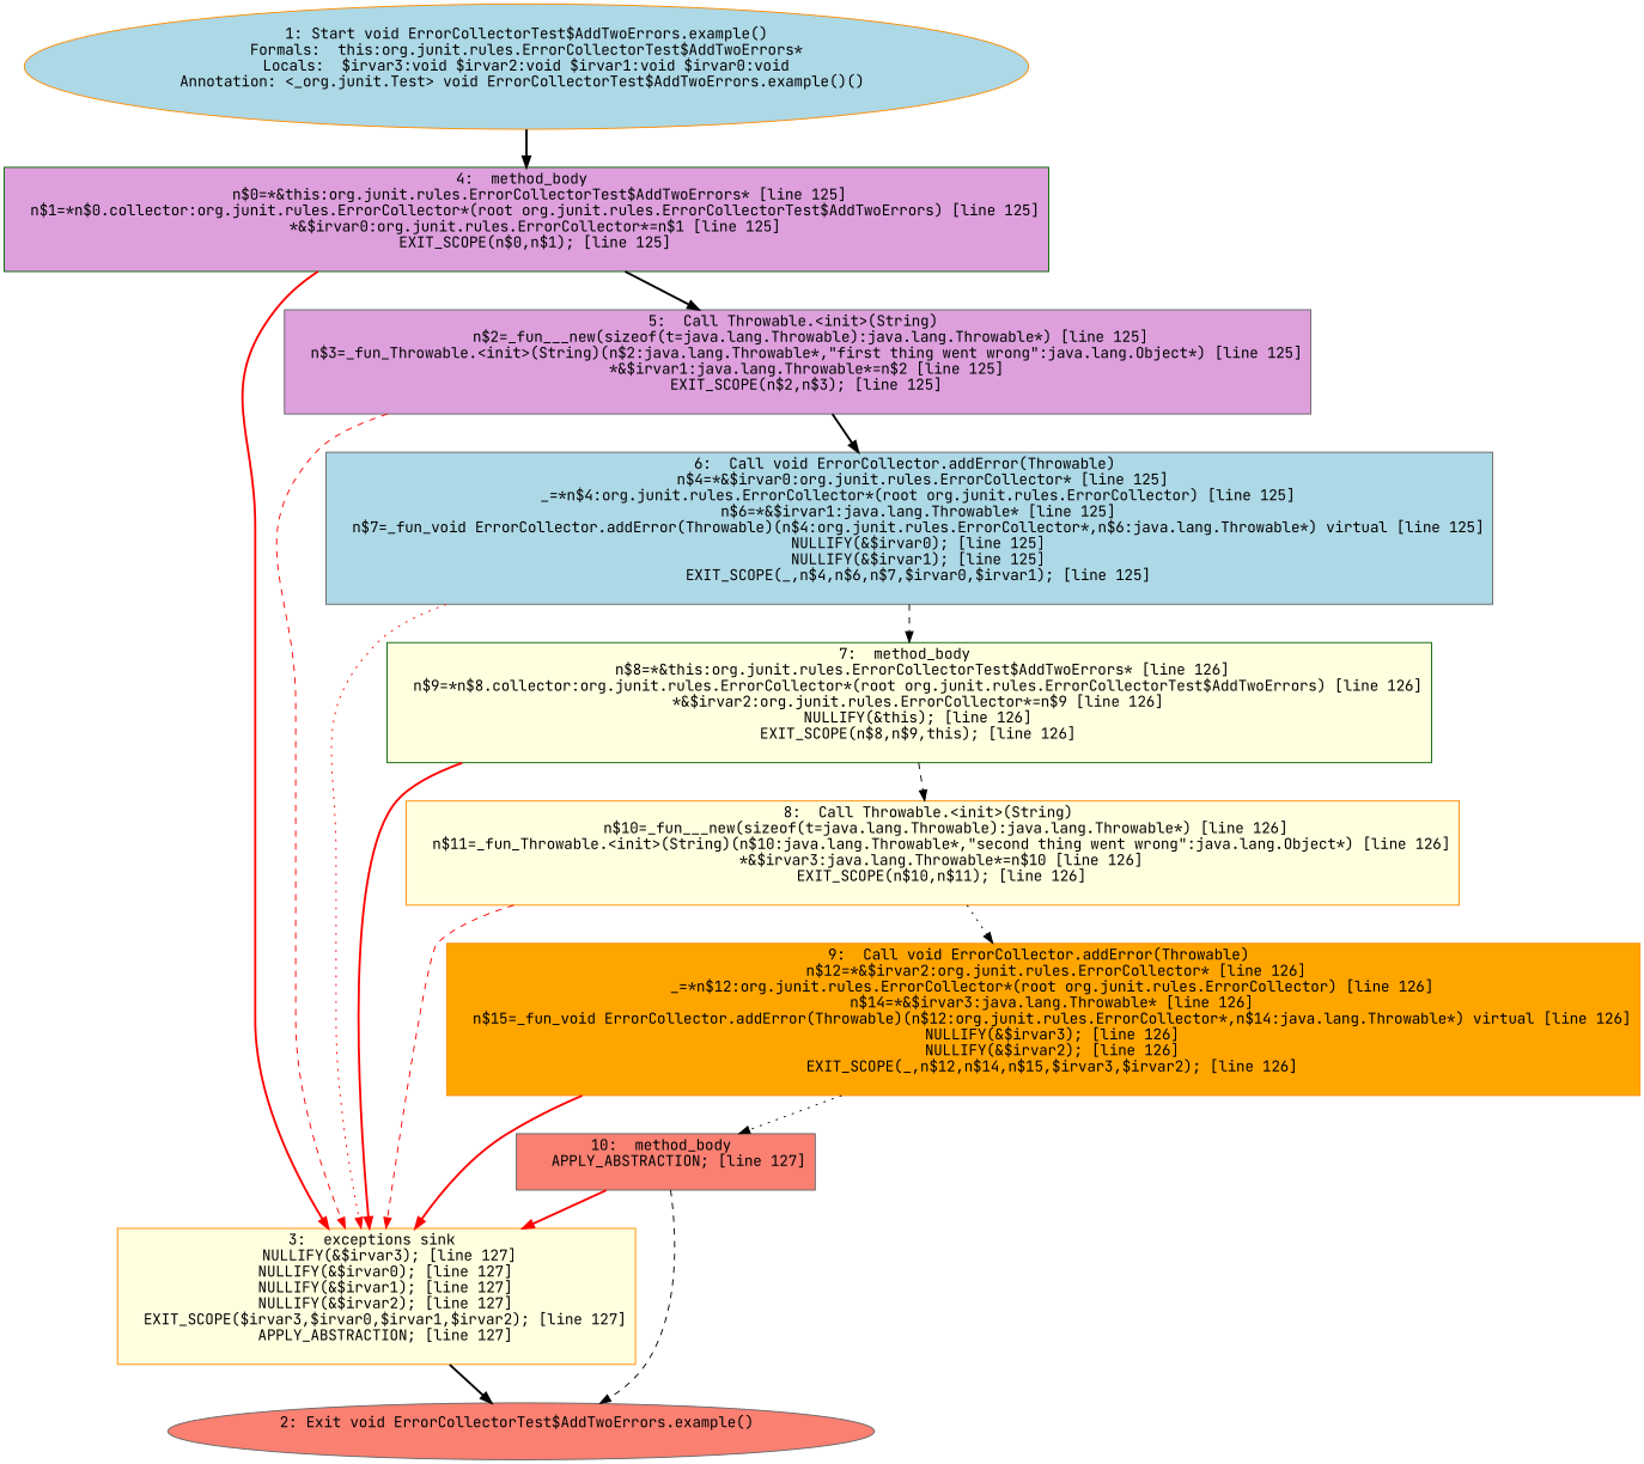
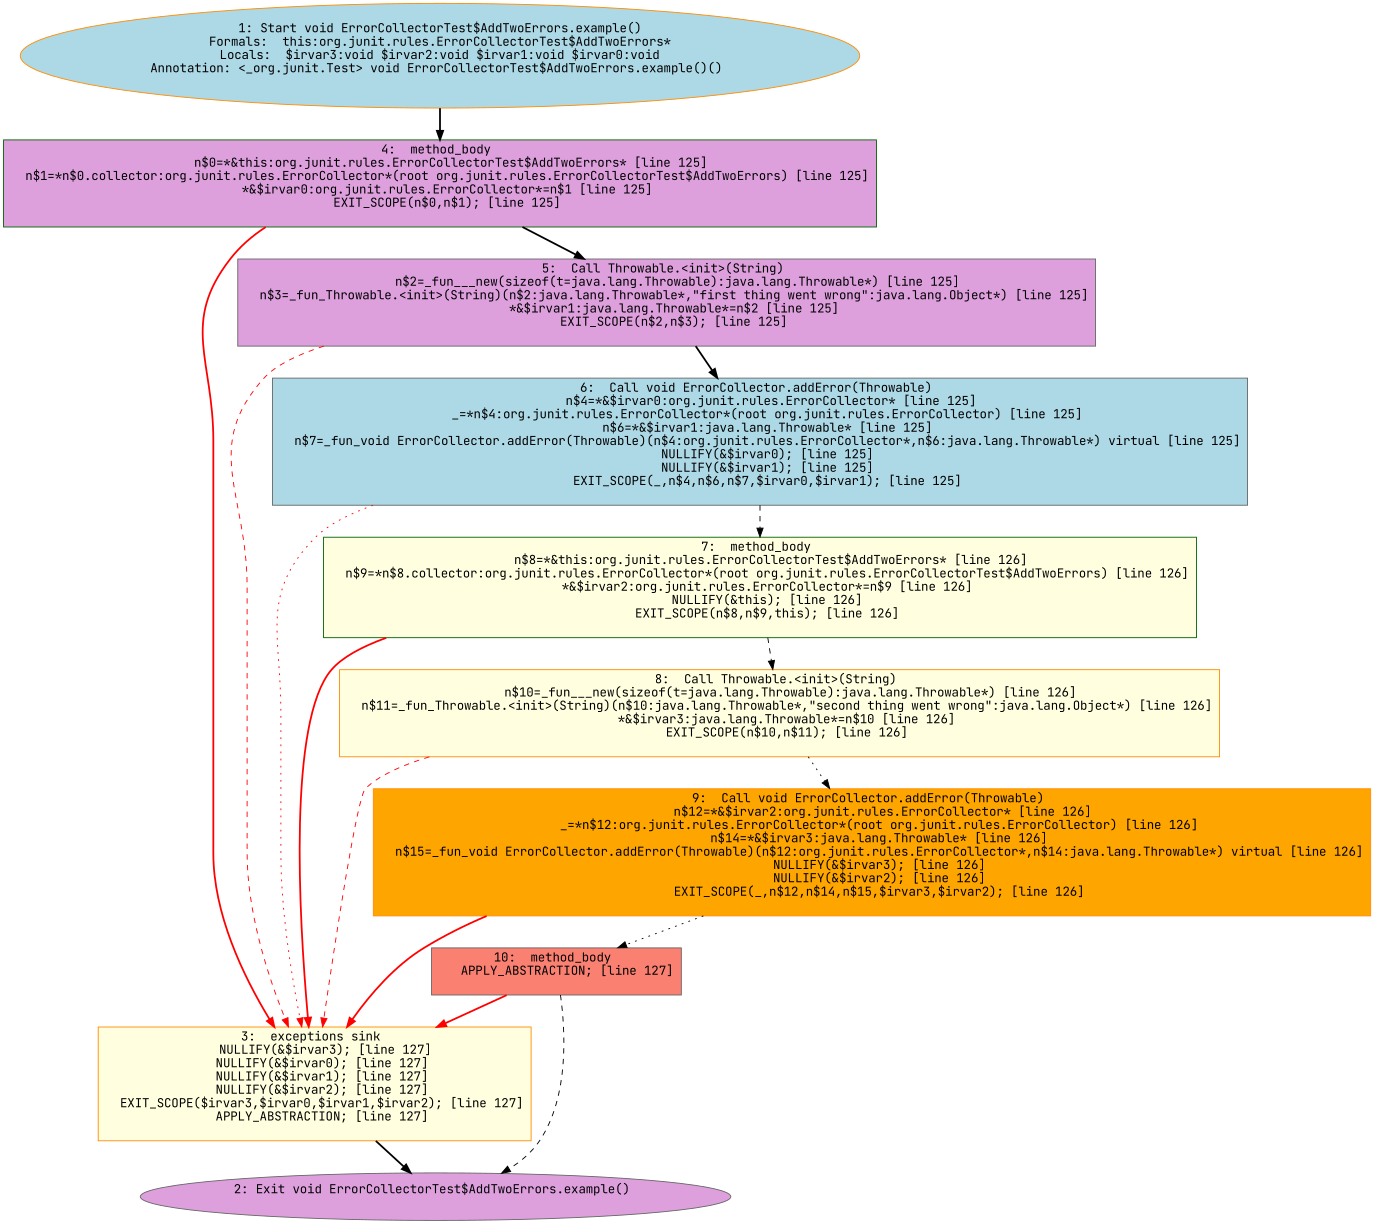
  digraph {
    fontname="JetBrains Mono"
    node [color=darkorange style=filled fillcolor=lightyellow fontname="JetBrains Mono" shape=box]
    edge [style=bold fontname="JetBrains Mono"]
    n1 [label="1: Start void ErrorCollectorTest$AddTwoErrors.example()\nFormals:  this:org.junit.rules.ErrorCollectorTest$AddTwoErrors*\nLocals:  $irvar3:void $irvar2:void $irvar1:void $irvar0:void\nAnnotation: <_org.junit.Test> void ErrorCollectorTest$AddTwoErrors.example()() \n  " fillcolor=lightblue shape=""]
    n2 [label="4:  method_body \n   n$0=*&this:org.junit.rules.ErrorCollectorTest$AddTwoErrors* [line 125]\n  n$1=*n$0.collector:org.junit.rules.ErrorCollector*(root org.junit.rules.ErrorCollectorTest$AddTwoErrors) [line 125]\n  *&$irvar0:org.junit.rules.ErrorCollector*=n$1 [line 125]\n  EXIT_SCOPE(n$0,n$1); [line 125]\n " fillcolor=plum color=darkgreen]
    n3 [label="3:  exceptions sink \n   NULLIFY(&$irvar3); [line 127]\n  NULLIFY(&$irvar0); [line 127]\n  NULLIFY(&$irvar1); [line 127]\n  NULLIFY(&$irvar2); [line 127]\n  EXIT_SCOPE($irvar3,$irvar0,$irvar1,$irvar2); [line 127]\n  APPLY_ABSTRACTION; [line 127]\n "]
    n4 [label="5:  Call Throwable.<init>(String) \n   n$2=_fun___new(sizeof(t=java.lang.Throwable):java.lang.Throwable*) [line 125]\n  n$3=_fun_Throwable.<init>(String)(n$2:java.lang.Throwable*,\"first thing went wrong\":java.lang.Object*) [line 125]\n  *&$irvar1:java.lang.Throwable*=n$2 [line 125]\n  EXIT_SCOPE(n$2,n$3); [line 125]\n " fillcolor=plum color=gray40]
-   n5 [color=gray40 label="2: Exit void ErrorCollectorTest$AddTwoErrors.example() \n  " fillcolor=salmon shape=""]
+   n5 [color=gray40 label="2: Exit void ErrorCollectorTest$AddTwoErrors.example() \n  " fillcolor=plum shape=""]
    n6 [label="6:  Call void ErrorCollector.addError(Throwable) \n   n$4=*&$irvar0:org.junit.rules.ErrorCollector* [line 125]\n  _=*n$4:org.junit.rules.ErrorCollector*(root org.junit.rules.ErrorCollector) [line 125]\n  n$6=*&$irvar1:java.lang.Throwable* [line 125]\n  n$7=_fun_void ErrorCollector.addError(Throwable)(n$4:org.junit.rules.ErrorCollector*,n$6:java.lang.Throwable*) virtual [line 125]\n  NULLIFY(&$irvar0); [line 125]\n  NULLIFY(&$irvar1); [line 125]\n  EXIT_SCOPE(_,n$4,n$6,n$7,$irvar0,$irvar1); [line 125]\n " fillcolor=lightblue color=gray40]
    n7 [label="7:  method_body \n   n$8=*&this:org.junit.rules.ErrorCollectorTest$AddTwoErrors* [line 126]\n  n$9=*n$8.collector:org.junit.rules.ErrorCollector*(root org.junit.rules.ErrorCollectorTest$AddTwoErrors) [line 126]\n  *&$irvar2:org.junit.rules.ErrorCollector*=n$9 [line 126]\n  NULLIFY(&this); [line 126]\n  EXIT_SCOPE(n$8,n$9,this); [line 126]\n " color=darkgreen]
    n8 [label="8:  Call Throwable.<init>(String) \n   n$10=_fun___new(sizeof(t=java.lang.Throwable):java.lang.Throwable*) [line 126]\n  n$11=_fun_Throwable.<init>(String)(n$10:java.lang.Throwable*,\"second thing went wrong\":java.lang.Object*) [line 126]\n  *&$irvar3:java.lang.Throwable*=n$10 [line 126]\n  EXIT_SCOPE(n$10,n$11); [line 126]\n "]
    n9 [label="9:  Call void ErrorCollector.addError(Throwable) \n   n$12=*&$irvar2:org.junit.rules.ErrorCollector* [line 126]\n  _=*n$12:org.junit.rules.ErrorCollector*(root org.junit.rules.ErrorCollector) [line 126]\n  n$14=*&$irvar3:java.lang.Throwable* [line 126]\n  n$15=_fun_void ErrorCollector.addError(Throwable)(n$12:org.junit.rules.ErrorCollector*,n$14:java.lang.Throwable*) virtual [line 126]\n  NULLIFY(&$irvar3); [line 126]\n  NULLIFY(&$irvar2); [line 126]\n  EXIT_SCOPE(_,n$12,n$14,n$15,$irvar3,$irvar2); [line 126]\n " fillcolor=orange]
    n10 [label="10:  method_body \n   APPLY_ABSTRACTION; [line 127]\n " fillcolor=salmon color=gray40]
    n1 -> n2
    n2 -> n3 [color=red]
    n2 -> n4
    n3 -> n5
    n4 -> n3 [color=red style=dashed]
    n4 -> n6
    n6 -> n3 [color=red style=dotted]
    n6 -> n7 [style=dashed]
    n7 -> n3 [color=red]
    n7 -> n8 [style=dashed]
    n8 -> n3 [color=red style=dashed]
    n8 -> n9 [style=dotted]
    n9 -> n3 [color=red]
    n9 -> n10 [style=dotted]
    n10 -> n3 [color=red]
    n10 -> n5 [style=dashed]
  }
